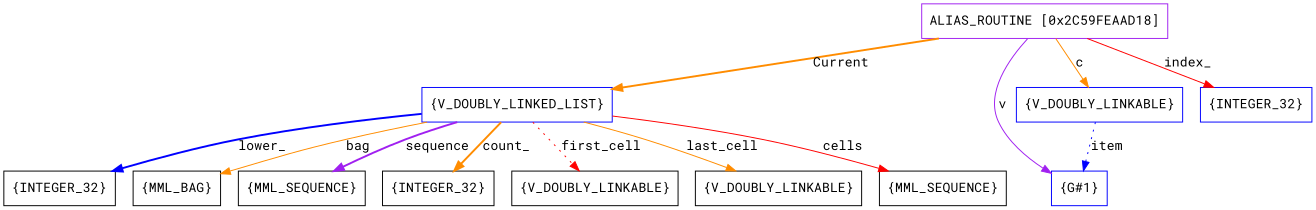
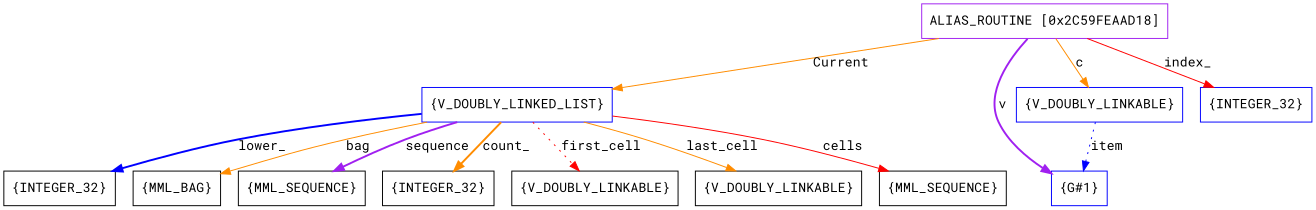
  digraph {
    fontname="Roboto Mono"
    node [fontname="Roboto Mono" shape=box]
    edge [color=darkorange fontname="Roboto Mono" style=solid]
    n1 [color=purple label=<ALIAS_ROUTINE [0x2C59FEAAD18]>]
    n2 [color=blue label=<{V_DOUBLY_LINKED_LIST}>]
    n3 [color=blue label=<{G#1}>]
    n4 [color=blue label=<{V_DOUBLY_LINKABLE}>]
    n5 [color=blue label=<{INTEGER_32}>]
    n6 [label=<{INTEGER_32}>]
    n7 [label=<{MML_BAG}>]
    n8 [label=<{MML_SEQUENCE}>]
    n9 [label=<{INTEGER_32}>]
    n10 [label=<{V_DOUBLY_LINKABLE}>]
    n11 [label=<{V_DOUBLY_LINKABLE}>]
    n12 [label=<{MML_SEQUENCE}>]
-   n1 -> n2 [label=<Current> style=bold]
-   n1 -> n3 [color=purple label=<v>]
+   n1 -> n2 [label=<Current>]
+   n1 -> n3 [color=purple label=<v> style=bold]
    n1 -> n4 [label=<c>]
    n1 -> n5 [color=red label=<index_>]
    n2 -> n6 [color=blue label=<lower_> style=bold]
    n2 -> n7 [label=<bag>]
    n2 -> n8 [color=purple label=<sequence> style=bold]
    n2 -> n9 [label=<count_> style=bold]
    n2 -> n10 [color=red label=<first_cell> style=dotted]
    n2 -> n11 [label=<last_cell>]
    n2 -> n12 [color=red label=<cells>]
    n4 -> n3 [color=blue label=<item> style=dotted]
  }
